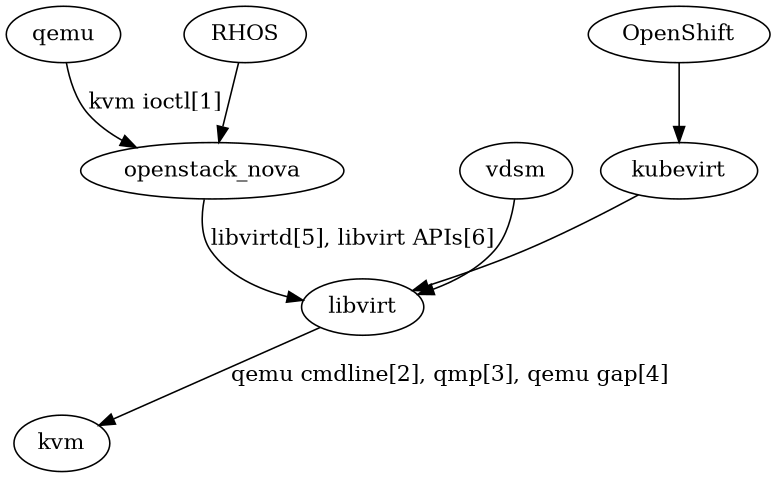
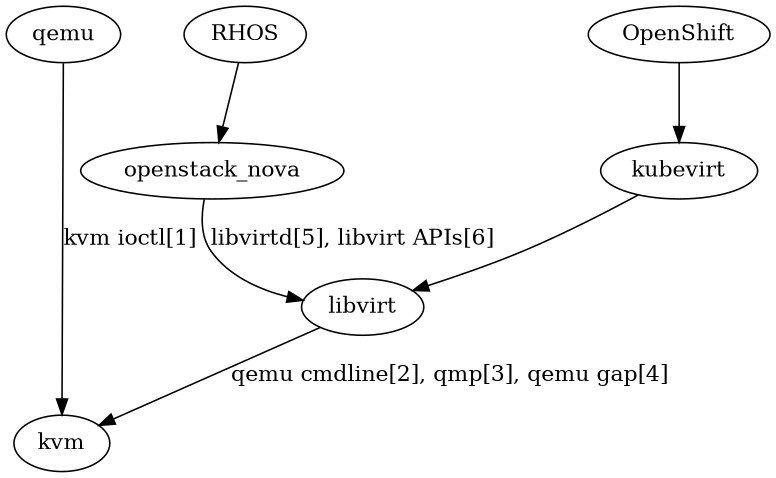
  digraph {
    qemu
    kvm
    libvirt
-   vdsm
    openstack_nova
    kubevirt
    RHOS
    OpenShift
-   qemu -> openstack_nova [label="kvm ioctl[1]"]
+   qemu -> kvm [label="kvm ioctl[1]"]
    libvirt -> kvm [label="qemu cmdline[2], qmp[3], qemu gap[4]"]
-   vdsm -> libvirt
    openstack_nova -> libvirt [label="libvirtd[5], libvirt APIs[6]"]
    kubevirt -> libvirt
    RHOS -> openstack_nova
    OpenShift -> kubevirt
  }
